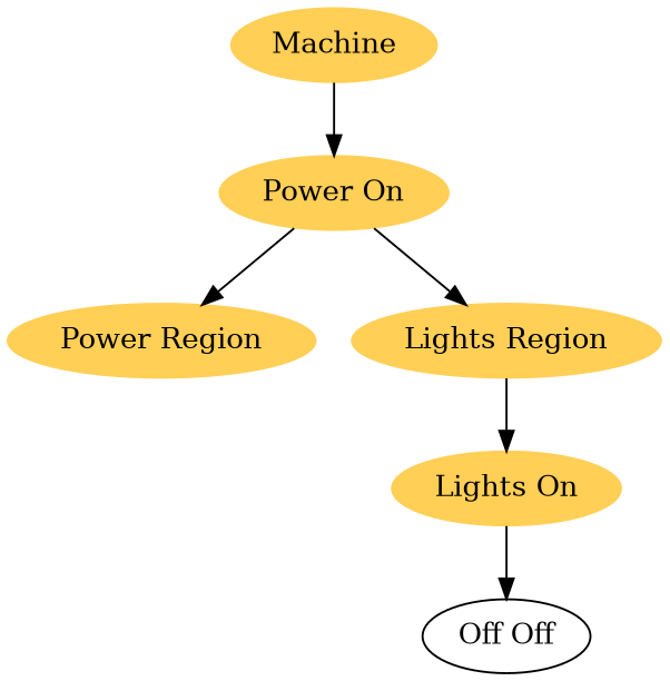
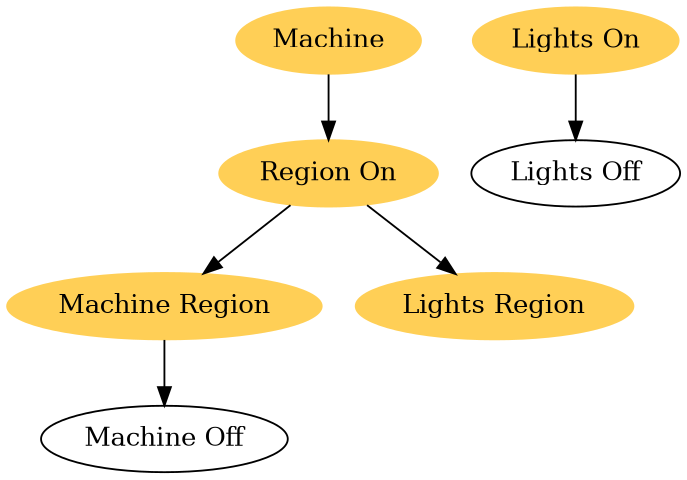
  digraph {
    compound=true
    node [color="#FFCF56" style=filled]
    n1 [label=Machine]
-   n2 [label="Power On"]
-   n3 [label="Power Region"]
+   n2 [label="Region On"]
+   n3 [label="Machine Region"]
    n4 [label="Lights Region"]
+   n5 [label="Machine Off" color="" style=""]
    n6 [label="Lights On"]
-   n7 [label="Off Off" color="" style=""]
+   n7 [label="Lights Off" color="" style=""]
    n1 -> n2
    n2 -> n3
    n2 -> n4
-   n4 -> n6
+   n3 -> n5
    n6 -> n7
  }
